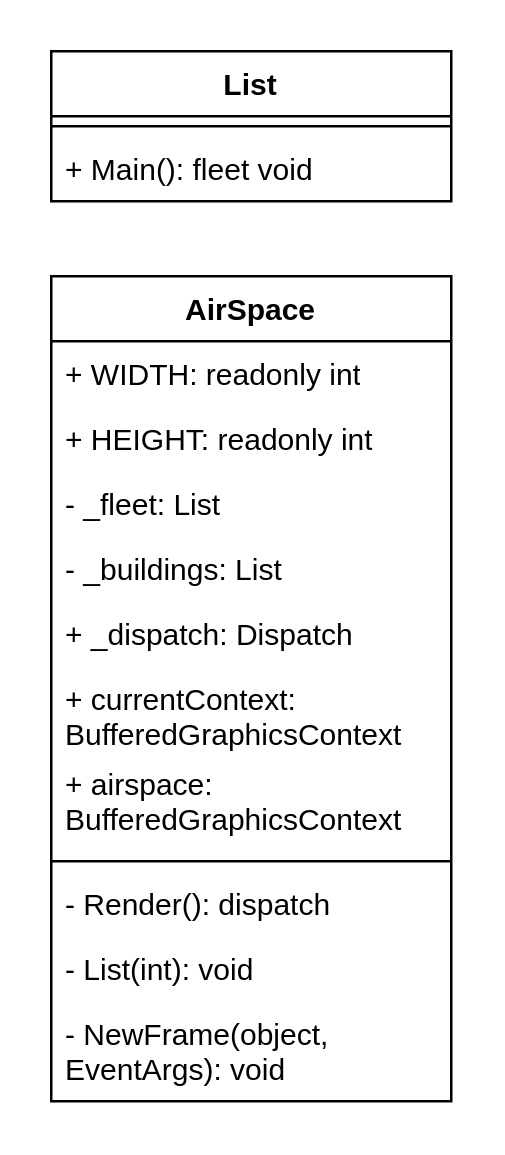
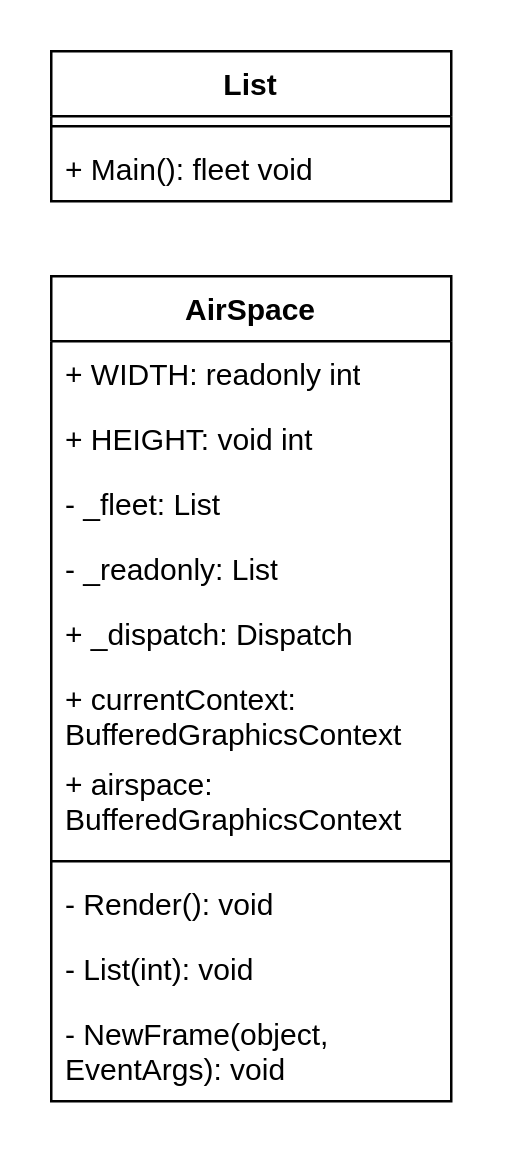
  <mxCell id="0" />
  <mxCell id="1" parent="0" />
  <mxCell id="2" value="List" style="swimlane;fontStyle=1;align=center;verticalAlign=top;childLayout=stackLayout;horizontal=1;startSize=26;horizontalStack=0;resizeParent=1;resizeParentMax=0;resizeLast=0;collapsible=1;marginBottom=0;whiteSpace=wrap;html=1;" vertex="1" parent="1"><mxGeometry x="20" y="20" width="160" height="60" as="geometry" /></mxCell>
  <mxCell id="3" value="" style="line;strokeWidth=1;fillColor=none;align=left;verticalAlign=middle;spacingTop=-1;spacingLeft=3;spacingRight=3;rotatable=0;labelPosition=right;points=[];portConstraint=eastwest;strokeColor=inherit;" vertex="1" parent="2"><mxGeometry y="26" width="160" height="8" as="geometry" /></mxCell>
  <mxCell id="4" value="+ Main(): fleet void" style="text;strokeColor=none;fillColor=none;align=left;verticalAlign=top;spacingLeft=4;spacingRight=4;overflow=hidden;rotatable=0;points=[[0,0.5],[1,0.5]];portConstraint=eastwest;whiteSpace=wrap;html=1;" vertex="1" parent="2"><mxGeometry y="34" width="160" height="26" as="geometry" /></mxCell>
  <mxCell id="5" value="AirSpace" style="swimlane;fontStyle=1;align=center;verticalAlign=top;childLayout=stackLayout;horizontal=1;startSize=26;horizontalStack=0;resizeParent=1;resizeParentMax=0;resizeLast=0;collapsible=1;marginBottom=0;whiteSpace=wrap;html=1;" vertex="1" parent="1"><mxGeometry x="20" y="110" width="160" height="330" as="geometry" /></mxCell>
  <mxCell id="6" value="+ WIDTH: readonly int" style="text;strokeColor=none;fillColor=none;align=left;verticalAlign=top;spacingLeft=4;spacingRight=4;overflow=hidden;rotatable=0;points=[[0,0.5],[1,0.5]];portConstraint=eastwest;whiteSpace=wrap;html=1;" vertex="1" parent="5"><mxGeometry y="26" width="160" height="26" as="geometry" /></mxCell>
- <mxCell id="7" value="+ HEIGHT: readonly int" style="text;strokeColor=none;fillColor=none;align=left;verticalAlign=top;spacingLeft=4;spacingRight=4;overflow=hidden;rotatable=0;points=[[0,0.5],[1,0.5]];portConstraint=eastwest;whiteSpace=wrap;html=1;" vertex="1" parent="5"><mxGeometry y="52" width="160" height="26" as="geometry" /></mxCell>
+ <mxCell id="7" value="+ HEIGHT: void int" style="text;strokeColor=none;fillColor=none;align=left;verticalAlign=top;spacingLeft=4;spacingRight=4;overflow=hidden;rotatable=0;points=[[0,0.5],[1,0.5]];portConstraint=eastwest;whiteSpace=wrap;html=1;" vertex="1" parent="5"><mxGeometry y="52" width="160" height="26" as="geometry" /></mxCell>
  <mxCell id="8" value="- _fleet: List&amp;nbsp;" style="text;strokeColor=none;fillColor=none;align=left;verticalAlign=top;spacingLeft=4;spacingRight=4;overflow=hidden;rotatable=0;points=[[0,0.5],[1,0.5]];portConstraint=eastwest;whiteSpace=wrap;html=1;" vertex="1" parent="5"><mxGeometry y="78" width="160" height="26" as="geometry" /></mxCell>
- <mxCell id="9" value="- _buildings: List" style="text;strokeColor=none;fillColor=none;align=left;verticalAlign=top;spacingLeft=4;spacingRight=4;overflow=hidden;rotatable=0;points=[[0,0.5],[1,0.5]];portConstraint=eastwest;whiteSpace=wrap;html=1;" vertex="1" parent="5"><mxGeometry y="104" width="160" height="26" as="geometry" /></mxCell>
+ <mxCell id="9" value="- _readonly: List" style="text;strokeColor=none;fillColor=none;align=left;verticalAlign=top;spacingLeft=4;spacingRight=4;overflow=hidden;rotatable=0;points=[[0,0.5],[1,0.5]];portConstraint=eastwest;whiteSpace=wrap;html=1;" vertex="1" parent="5"><mxGeometry y="104" width="160" height="26" as="geometry" /></mxCell>
  <mxCell id="10" value="+ _dispatch: Dispatch" style="text;strokeColor=none;fillColor=none;align=left;verticalAlign=top;spacingLeft=4;spacingRight=4;overflow=hidden;rotatable=0;points=[[0,0.5],[1,0.5]];portConstraint=eastwest;whiteSpace=wrap;html=1;" vertex="1" parent="5"><mxGeometry y="130" width="160" height="26" as="geometry" /></mxCell>
  <mxCell id="11" value="+ currentContext: BufferedGraphicsContext" style="text;strokeColor=none;fillColor=none;align=left;verticalAlign=top;spacingLeft=4;spacingRight=4;overflow=hidden;rotatable=0;points=[[0,0.5],[1,0.5]];portConstraint=eastwest;whiteSpace=wrap;html=1;" vertex="1" parent="5"><mxGeometry y="156" width="160" height="34" as="geometry" /></mxCell>
  <mxCell id="12" value="+ airspace: BufferedGraphicsContext" style="text;strokeColor=none;fillColor=none;align=left;verticalAlign=top;spacingLeft=4;spacingRight=4;overflow=hidden;rotatable=0;points=[[0,0.5],[1,0.5]];portConstraint=eastwest;whiteSpace=wrap;html=1;" vertex="1" parent="5"><mxGeometry y="190" width="160" height="40" as="geometry" /></mxCell>
  <mxCell id="13" value="" style="line;strokeWidth=1;fillColor=none;align=left;verticalAlign=middle;spacingTop=-1;spacingLeft=3;spacingRight=3;rotatable=0;labelPosition=right;points=[];portConstraint=eastwest;strokeColor=inherit;" vertex="1" parent="5"><mxGeometry y="230" width="160" height="8" as="geometry" /></mxCell>
- <mxCell id="14" value="- Render(): dispatch" style="text;strokeColor=none;fillColor=none;align=left;verticalAlign=top;spacingLeft=4;spacingRight=4;overflow=hidden;rotatable=0;points=[[0,0.5],[1,0.5]];portConstraint=eastwest;whiteSpace=wrap;html=1;" vertex="1" parent="5"><mxGeometry y="238" width="160" height="26" as="geometry" /></mxCell>
+ <mxCell id="14" value="- Render(): void" style="text;strokeColor=none;fillColor=none;align=left;verticalAlign=top;spacingLeft=4;spacingRight=4;overflow=hidden;rotatable=0;points=[[0,0.5],[1,0.5]];portConstraint=eastwest;whiteSpace=wrap;html=1;" vertex="1" parent="5"><mxGeometry y="238" width="160" height="26" as="geometry" /></mxCell>
  <mxCell id="15" value="- List(int): void" style="text;strokeColor=none;fillColor=none;align=left;verticalAlign=top;spacingLeft=4;spacingRight=4;overflow=hidden;rotatable=0;points=[[0,0.5],[1,0.5]];portConstraint=eastwest;whiteSpace=wrap;html=1;" vertex="1" parent="5"><mxGeometry y="264" width="160" height="26" as="geometry" /></mxCell>
  <mxCell id="16" value="- NewFrame(object, EventArgs): void" style="text;strokeColor=none;fillColor=none;align=left;verticalAlign=top;spacingLeft=4;spacingRight=4;overflow=hidden;rotatable=0;points=[[0,0.5],[1,0.5]];portConstraint=eastwest;whiteSpace=wrap;html=1;" vertex="1" parent="5"><mxGeometry y="290" width="160" height="40" as="geometry" /></mxCell>
